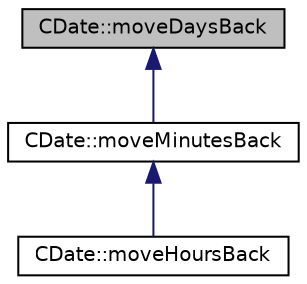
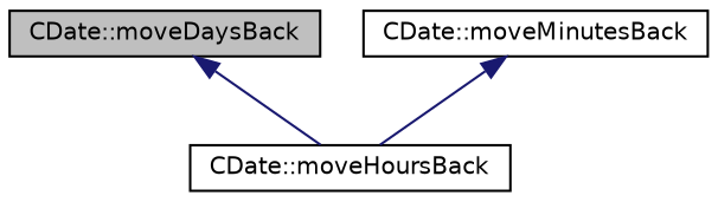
  digraph {
    rankdir=TB
    node [color=black fillcolor=white fontname=Helvetica fontsize=10 shape=record style=filled]
    edge [color=midnightblue dir=back fontname=Helvetica fontsize=10 labelfontname=Helvetica labelfontsize=10 style=solid]
    n1 [fillcolor=grey75 fontcolor=black height=0.2 label="CDate::moveDaysBack" width=0.4]
    n2 [height=0.2 label="CDate::moveHoursBack" width=0.4]
    n3 [height=0.2 label="CDate::moveMinutesBack" width=0.4]
-   n1 -> n3
+   n1 -> n2
    n3 -> n2
  }
